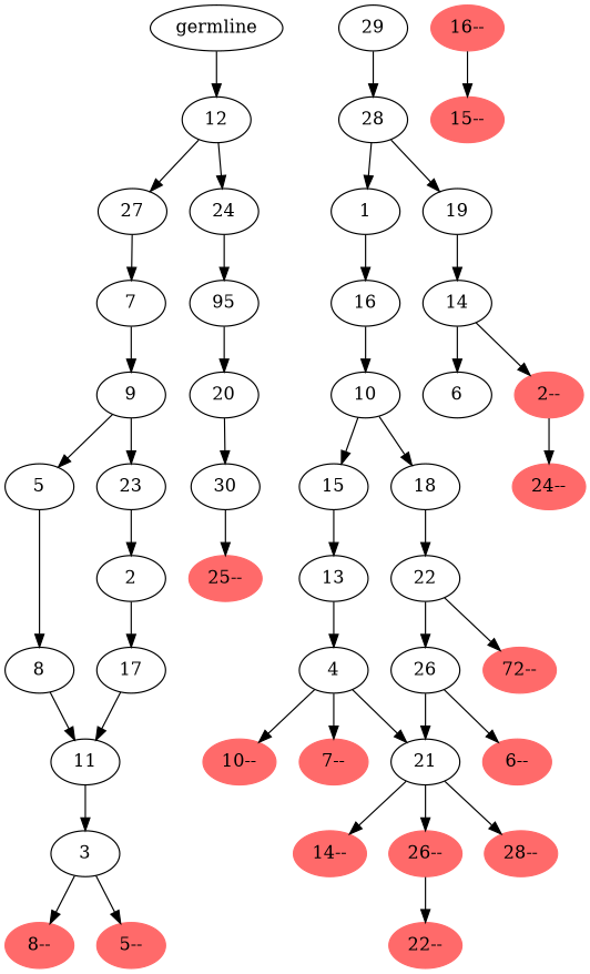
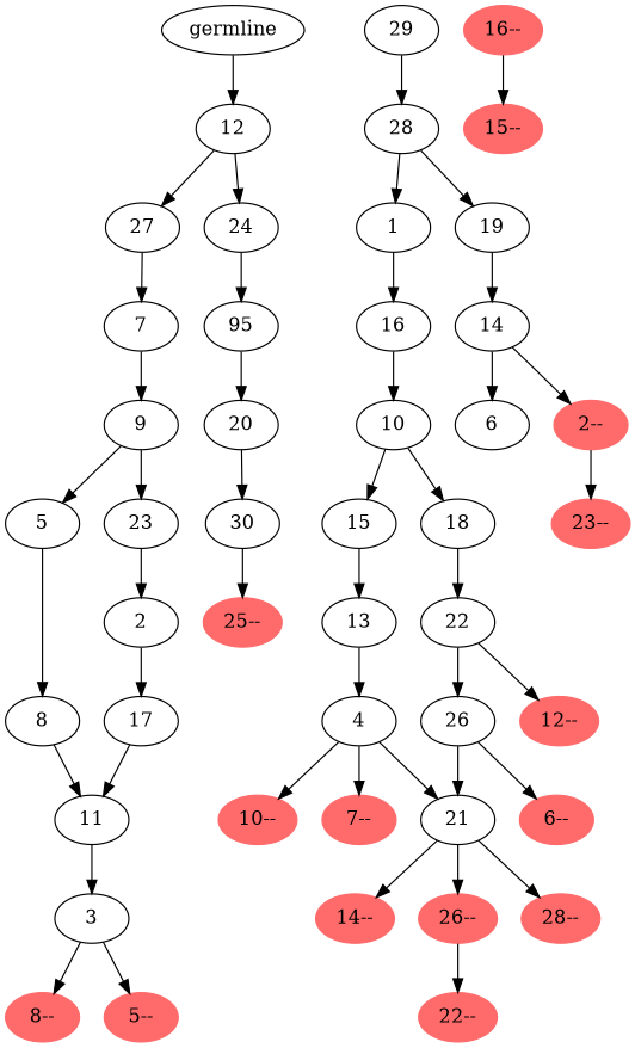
  digraph {
    n1 [label=germline]
    n2 [label=12]
    n3 [label=27]
    n4 [label=24]
    n5 [label=7]
    n6 [label=95]
    n7 [label=9]
    n8 [label=5]
    n9 [label=23]
    n10 [label=8]
    n11 [label=2]
    n12 [label=11]
    n13 [label=3]
    n14 [color=indianred1 label="8--" style=filled]
    n15 [color=indianred1 label="5--" style=filled]
    n16 [label=17]
    n17 [label=29]
    n18 [label=28]
    n19 [label=1]
    n20 [label=19]
    n21 [label=16]
    n22 [label=14]
    n23 [label=10]
    n24 [label=15]
    n25 [label=18]
    n26 [label=13]
    n27 [label=4]
    n28 [color=indianred1 label="10--" style=filled]
    n29 [color=indianred1 label="7--" style=filled]
    n30 [label=21]
    n31 [color=indianred1 label="16--" style=filled]
    n32 [color=indianred1 label="15--" style=filled]
    n33 [label=6]
    n34 [color=indianred1 label="2--" style=filled]
-   n35 [color=indianred1 label="24--" style=filled]
+   n35 [color=indianred1 label="23--" style=filled]
    n36 [label=22]
    n37 [label=26]
-   n38 [color=indianred1 label="72--" style=filled]
+   n38 [color=indianred1 label="12--" style=filled]
    n39 [color=indianred1 label="6--" style=filled]
    n40 [color=indianred1 label="14--" style=filled]
    n41 [color=indianred1 label="26--" style=filled]
    n42 [color=indianred1 label="28--" style=filled]
    n43 [color=indianred1 label="22--" style=filled]
    n44 [label=20]
    n45 [label=30]
    n46 [color=indianred1 label="25--" style=filled]
    n1 -> n2
    n2 -> n3
    n2 -> n4
    n3 -> n5
    n4 -> n6
    n5 -> n7
    n6 -> n44
    n7 -> n8
    n7 -> n9
    n8 -> n10
    n9 -> n11
    n10 -> n12
    n11 -> n16
    n12 -> n13
    n13 -> n14
    n13 -> n15
    n16 -> n12
    n17 -> n18
    n18 -> n19
    n18 -> n20
    n19 -> n21
    n20 -> n22
    n21 -> n23
    n22 -> n33
    n22 -> n34
    n23 -> n24
    n23 -> n25
    n24 -> n26
    n25 -> n36
    n26 -> n27
    n27 -> n28
    n27 -> n29
    n27 -> n30
    n30 -> n40
    n30 -> n41
    n30 -> n42
    n31 -> n32
    n34 -> n35
    n36 -> n37
    n36 -> n38
    n37 -> n30
    n37 -> n39
    n41 -> n43
    n44 -> n45
    n45 -> n46
  }
